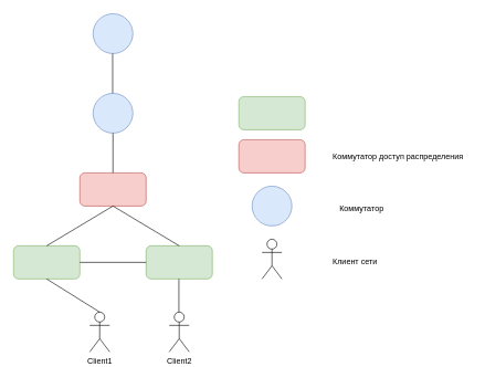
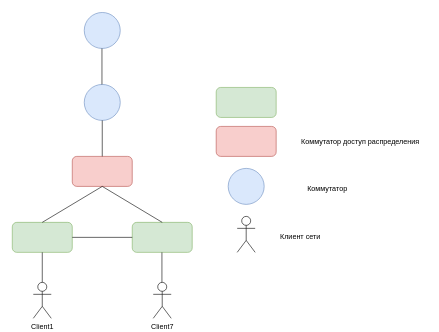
  <mxCell id="0" />
  <mxCell id="1" parent="0" />
  <mxCell id="2" value="" style="ellipse;whiteSpace=wrap;html=1;aspect=fixed;fillColor=#dae8fc;strokeColor=#6c8ebf;" vertex="1" parent="1"><mxGeometry x="140" y="140" width="60" height="60" as="geometry" /></mxCell>
  <mxCell id="3" value="" style="rounded=1;whiteSpace=wrap;html=1;fillColor=#f8cecc;strokeColor=#b85450;" vertex="1" parent="1"><mxGeometry x="120" y="260" width="100" height="50" as="geometry" /></mxCell>
  <mxCell id="4" value="" style="rounded=1;whiteSpace=wrap;html=1;fillColor=#d5e8d4;strokeColor=#82b366;" vertex="1" parent="1"><mxGeometry x="20" y="370" width="100" height="50" as="geometry" /></mxCell>
  <mxCell id="5" value="" style="rounded=1;whiteSpace=wrap;html=1;fillColor=#d5e8d4;strokeColor=#82b366;" vertex="1" parent="1"><mxGeometry x="220" y="370" width="100" height="50" as="geometry" /></mxCell>
- <mxCell id="6" value="Client1" style="shape=umlActor;verticalLabelPosition=bottom;verticalAlign=top;html=1;outlineConnect=0;" vertex="1" parent="1"><mxGeometry x="135" y="470" width="30" height="60" as="geometry" /></mxCell>
- <mxCell id="7" value="Client2" style="shape=umlActor;verticalLabelPosition=bottom;verticalAlign=top;html=1;outlineConnect=0;" vertex="1" parent="1"><mxGeometry x="255" y="470" width="30" height="60" as="geometry" /></mxCell>
+ <mxCell id="6" value="Client1" style="shape=umlActor;verticalLabelPosition=bottom;verticalAlign=top;html=1;outlineConnect=0;" vertex="1" parent="1"><mxGeometry x="55" y="470" width="30" height="60" as="geometry" /></mxCell>
+ <mxCell id="7" value="Client7" style="shape=umlActor;verticalLabelPosition=bottom;verticalAlign=top;html=1;outlineConnect=0;" vertex="1" parent="1"><mxGeometry x="255" y="470" width="30" height="60" as="geometry" /></mxCell>
  <mxCell id="8" value="" style="endArrow=none;html=1;rounded=0;entryX=0.5;entryY=1;entryDx=0;entryDy=0;exitX=0.5;exitY=0;exitDx=0;exitDy=0;exitPerimeter=0;" edge="1" parent="1" source="6" target="4"><mxGeometry width="50" height="50" relative="1" as="geometry"><mxPoint y="480" as="sourcePoint" x="10" /><mxPoint x="60" y="430" as="targetPoint" /></mxGeometry></mxCell>
  <mxCell id="9" value="" style="endArrow=none;html=1;rounded=0;entryX=0.5;entryY=1;entryDx=0;entryDy=0;exitX=0.5;exitY=0;exitDx=0;exitDy=0;exitPerimeter=0;" edge="1" parent="1"><mxGeometry width="50" height="50" relative="1" as="geometry"><mxPoint x="269.5" y="470" as="sourcePoint" /><mxPoint x="269.5" y="420" as="targetPoint" /></mxGeometry></mxCell>
  <mxCell id="10" value="" style="endArrow=none;html=1;rounded=0;exitX=0.5;exitY=0;exitDx=0;exitDy=0;entryX=0.5;entryY=1;entryDx=0;entryDy=0;" edge="1" parent="1" source="4" target="3"><mxGeometry width="50" height="50" relative="1" as="geometry"><mxPoint x="190" y="320" as="sourcePoint" /><mxPoint x="240" y="270" as="targetPoint" /></mxGeometry></mxCell>
  <mxCell id="11" value="" style="endArrow=none;html=1;rounded=0;exitX=0.5;exitY=0;exitDx=0;exitDy=0;entryX=0.5;entryY=1;entryDx=0;entryDy=0;" edge="1" parent="1" source="5" target="3"><mxGeometry width="50" height="50" relative="1" as="geometry"><mxPoint x="80" y="380" as="sourcePoint" /><mxPoint x="180" y="320" as="targetPoint" /></mxGeometry></mxCell>
  <mxCell id="12" value="" style="endArrow=none;html=1;rounded=0;exitX=0.5;exitY=0;exitDx=0;exitDy=0;entryX=0.5;entryY=1;entryDx=0;entryDy=0;" edge="1" parent="1" source="3" target="2"><mxGeometry width="50" height="50" relative="1" as="geometry"><mxPoint x="80" y="380" as="sourcePoint" /><mxPoint x="180" y="320" as="targetPoint" /></mxGeometry></mxCell>
  <mxCell id="13" value="" style="endArrow=none;html=1;rounded=0;exitX=1;exitY=0.5;exitDx=0;exitDy=0;entryX=0;entryY=0.5;entryDx=0;entryDy=0;" edge="1" parent="1" source="4" target="5"><mxGeometry width="50" height="50" relative="1" as="geometry"><mxPoint x="80" y="380" as="sourcePoint" /><mxPoint x="180" y="320" as="targetPoint" /></mxGeometry></mxCell>
  <mxCell id="14" value="" style="rounded=1;whiteSpace=wrap;html=1;fillColor=#d5e8d4;strokeColor=#82b366;" vertex="1" parent="1"><mxGeometry x="360" y="145" width="100" height="50" as="geometry" /></mxCell>
  <mxCell id="15" value="" style="rounded=1;whiteSpace=wrap;html=1;fillColor=#f8cecc;strokeColor=#b85450;" vertex="1" parent="1"><mxGeometry x="360" y="210" width="100" height="50" as="geometry" /></mxCell>
  <mxCell id="16" value="" style="ellipse;whiteSpace=wrap;html=1;aspect=fixed;fillColor=#dae8fc;strokeColor=#6c8ebf;" vertex="1" parent="1"><mxGeometry x="380" y="280" width="60" height="60" as="geometry" /></mxCell>
  <mxCell id="17" value="" style="shape=umlActor;verticalLabelPosition=bottom;verticalAlign=top;html=1;outlineConnect=0;" vertex="1" parent="1"><mxGeometry x="395" y="360" width="30" height="60" as="geometry" /></mxCell>
  <mxCell id="18" value="Коммутатор доступ распределения" style="text;html=1;align=center;verticalAlign=middle;resizable=0;points=[];autosize=1;strokeColor=none;fillColor=none;" vertex="1" parent="1"><mxGeometry x="490" y="220" width="220" height="30" as="geometry" /></mxCell>
  <mxCell id="19" value="Коммутатор" style="text;html=1;align=center;verticalAlign=middle;resizable=0;points=[];autosize=1;strokeColor=none;fillColor=none;" vertex="1" parent="1"><mxGeometry x="490" y="300" width="110" height="30" as="geometry" /></mxCell>
- <mxCell id="20" value="Клиент сети" style="text;html=1;align=center;verticalAlign=middle;resizable=0;points=[];autosize=1;strokeColor=none;fillColor=none;" vertex="1" parent="1"><mxGeometry x="490" y="380" width="90" height="30" as="geometry" /></mxCell>
+ <mxCell id="20" value="Клиент сети" style="text;html=1;align=center;verticalAlign=middle;resizable=0;points=[];autosize=1;strokeColor=none;fillColor=none;" vertex="1" parent="1"><mxGeometry x="455" y="380" width="90" height="30" as="geometry" /></mxCell>
  <mxCell id="21" value="" style="ellipse;whiteSpace=wrap;html=1;aspect=fixed;fillColor=#dae8fc;strokeColor=#6c8ebf;" vertex="1" parent="1"><mxGeometry x="140" y="20" width="60" height="60" as="geometry" /></mxCell>
  <mxCell id="22" value="" style="endArrow=none;html=1;rounded=0;exitX=0.5;exitY=0;exitDx=0;exitDy=0;entryX=0.5;entryY=1;entryDx=0;entryDy=0;" edge="1" parent="1"><mxGeometry width="50" height="50" relative="1" as="geometry"><mxPoint x="169.5" y="140" as="sourcePoint" /><mxPoint x="169.5" y="80" as="targetPoint" /></mxGeometry></mxCell>
